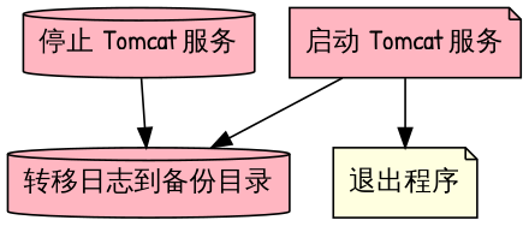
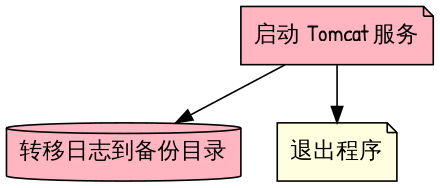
  digraph {
    fontname="Patrick Hand"
    node [fillcolor=lightpink fontname="Patrick Hand" shape=cylinder style=filled]
    edge [fontname="Patrick Hand"]
-   n1 [label="停止 Tomcat 服务"]
    n2 [label="转移日志到备份目录"]
    n3 [label="启动 Tomcat 服务" shape=note]
    n4 [fillcolor=lightyellow label="退出程序" shape=note]
-   n1 -> n2
    n3 -> n2
    n3 -> n4
  }
